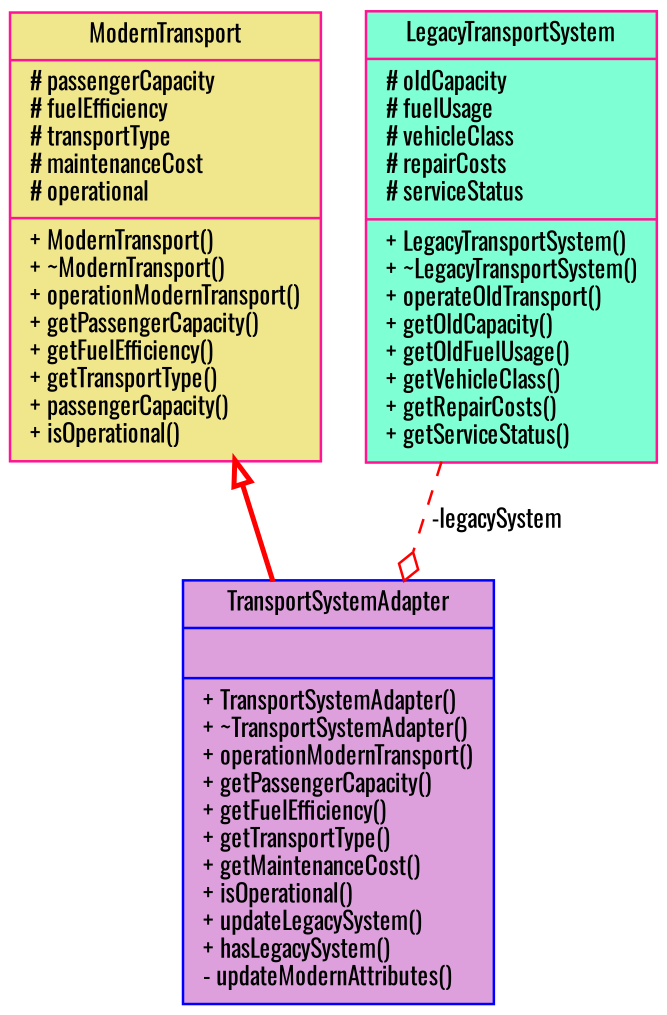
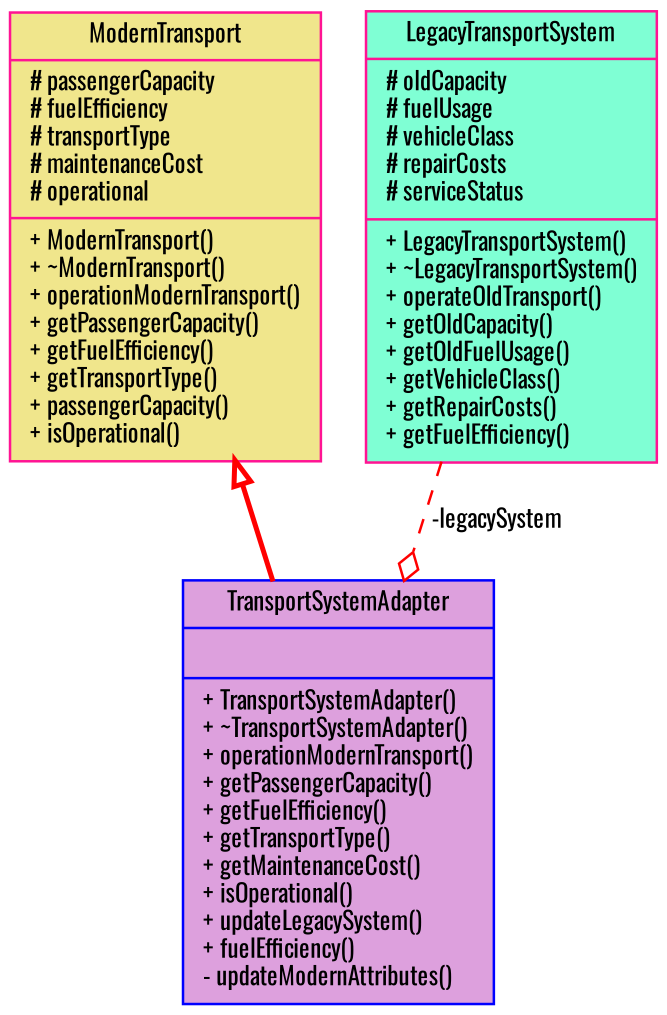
  digraph {
    fontname=Oswald
    node [color=deeppink fontname=Oswald fontsize=10 shape=record style=filled]
    edge [color=red fontname=Oswald fontsize=10 labelfontname=Helvetica labelfontsize=10]
-   n1 [color=blue fillcolor=plum fontcolor=black height=0.2 label="{TransportSystemAdapter\n||+ TransportSystemAdapter()\l+ ~TransportSystemAdapter()\l+ operationModernTransport()\l+ getPassengerCapacity()\l+ getFuelEfficiency()\l+ getTransportType()\l+ getMaintenanceCost()\l+ isOperational()\l+ updateLegacySystem()\l+ hasLegacySystem()\l- updateModernAttributes()\l}" width=0.4]
+   n1 [color=blue fillcolor=plum fontcolor=black height=0.2 label="{TransportSystemAdapter\n||+ TransportSystemAdapter()\l+ ~TransportSystemAdapter()\l+ operationModernTransport()\l+ getPassengerCapacity()\l+ getFuelEfficiency()\l+ getTransportType()\l+ getMaintenanceCost()\l+ isOperational()\l+ updateLegacySystem()\l+ fuelEfficiency()\l- updateModernAttributes()\l}" width=0.4]
    n2 [fillcolor=khaki height=0.2 label="{ModernTransport\n|# passengerCapacity\l# fuelEfficiency\l# transportType\l# maintenanceCost\l# operational\l|+ ModernTransport()\l+ ~ModernTransport()\l+ operationModernTransport()\l+ getPassengerCapacity()\l+ getFuelEfficiency()\l+ getTransportType()\l+ passengerCapacity()\l+ isOperational()\l}" width=0.4]
-   n3 [fillcolor=aquamarine height=0.2 label="{LegacyTransportSystem\n|# oldCapacity\l# fuelUsage\l# vehicleClass\l# repairCosts\l# serviceStatus\l|+ LegacyTransportSystem()\l+ ~LegacyTransportSystem()\l+ operateOldTransport()\l+ getOldCapacity()\l+ getOldFuelUsage()\l+ getVehicleClass()\l+ getRepairCosts()\l+ getServiceStatus()\l}" width=0.4]
+   n3 [fillcolor=aquamarine height=0.2 label="{LegacyTransportSystem\n|# oldCapacity\l# fuelUsage\l# vehicleClass\l# repairCosts\l# serviceStatus\l|+ LegacyTransportSystem()\l+ ~LegacyTransportSystem()\l+ operateOldTransport()\l+ getOldCapacity()\l+ getOldFuelUsage()\l+ getVehicleClass()\l+ getRepairCosts()\l+ getFuelEfficiency()\l}" width=0.4]
    n2 -> n1 [arrowtail=onormal dir=back style=bold]
    n3 -> n1 [arrowhead=odiamond label=" -legacySystem" style=dashed]
  }
